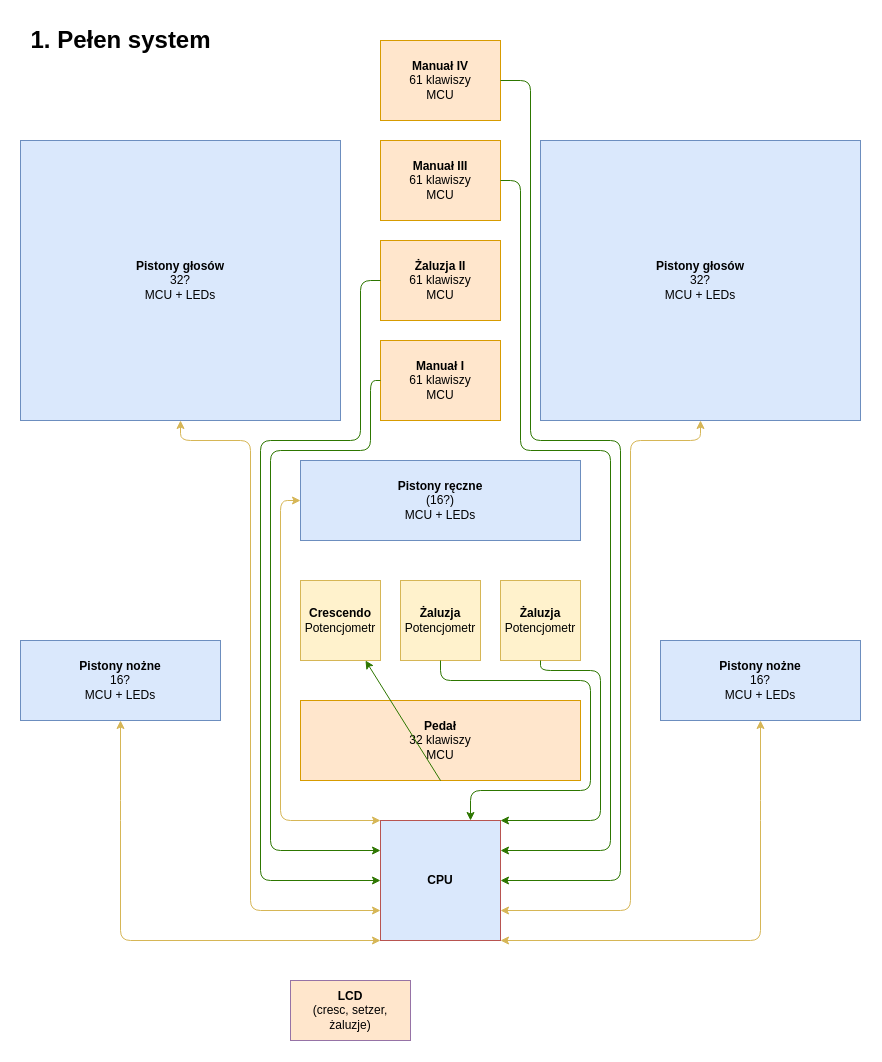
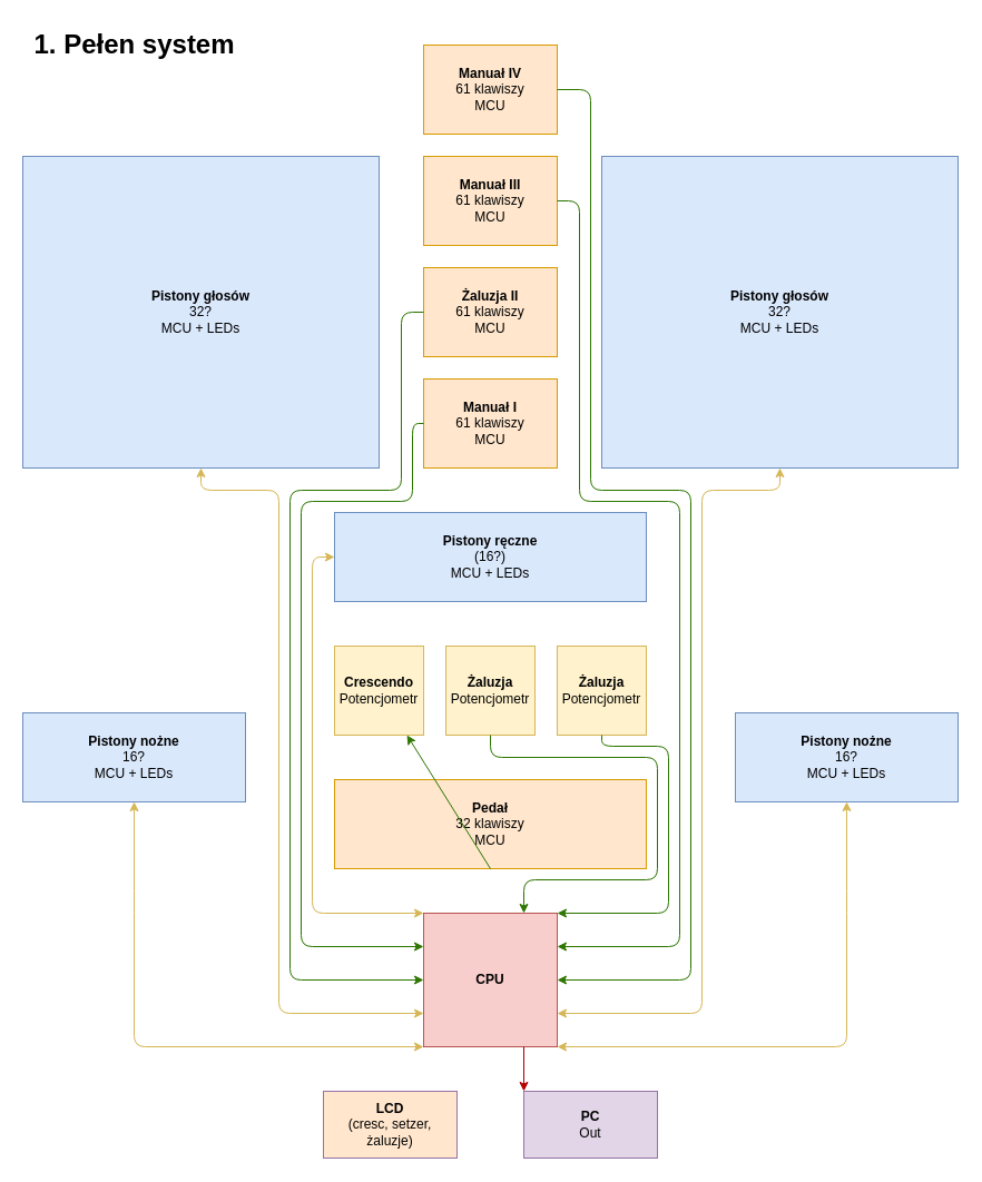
  <mxCell id="0" />
  <mxCell id="1" parent="0" />
  <mxCell id="2" value="&lt;div&gt;&lt;b&gt;Żaluzja II&lt;/b&gt;&lt;/div&gt;&lt;div&gt;61 klawiszy&lt;/div&gt;&lt;div&gt;MCU&lt;/div&gt;" style="rounded=0;whiteSpace=wrap;html=1;fillColor=#ffe6cc;strokeColor=#d79b00;" vertex="1" parent="1"><mxGeometry x="380" y="240" width="120" height="80" as="geometry" /></mxCell>
  <mxCell id="3" value="&lt;div&gt;&lt;b&gt;Manuał I&lt;/b&gt;&lt;/div&gt;&lt;div&gt;61 klawiszy&lt;/div&gt;&lt;div&gt;MCU&lt;/div&gt;" style="rounded=0;whiteSpace=wrap;html=1;fillColor=#ffe6cc;strokeColor=#d79b00;" vertex="1" parent="1"><mxGeometry x="380" y="340" width="120" height="80" as="geometry" /></mxCell>
  <mxCell id="4" value="&lt;b&gt;Manuał III&lt;/b&gt;&lt;div&gt;61 klawiszy&lt;/div&gt;&lt;div&gt;MCU&lt;/div&gt;" style="rounded=0;whiteSpace=wrap;html=1;fillColor=#ffe6cc;strokeColor=#d79b00;" vertex="1" parent="1"><mxGeometry x="380" y="140" width="120" height="80" as="geometry" /></mxCell>
  <mxCell id="5" value="&lt;div&gt;&lt;font color=&quot;#000000&quot;&gt;&lt;b&gt;Pedał&lt;/b&gt;&lt;/font&gt;&lt;/div&gt;&lt;div&gt;32 klawiszy&lt;/div&gt;&lt;div&gt;MCU&lt;/div&gt;" style="rounded=0;whiteSpace=wrap;html=1;fillColor=#ffe6cc;strokeColor=#d79b00;" vertex="1" parent="1"><mxGeometry x="300" y="700" width="280" height="80" as="geometry" /></mxCell>
  <mxCell id="6" value="&lt;div&gt;&lt;b&gt;Żaluzja&lt;/b&gt;&lt;/div&gt;&lt;div&gt;Potencjometr&lt;/div&gt;" style="rounded=0;whiteSpace=wrap;html=1;fillColor=#fff2cc;strokeColor=#d6b656;" vertex="1" parent="1"><mxGeometry x="400" y="580" width="80" height="80" as="geometry" /></mxCell>
  <mxCell id="7" value="&lt;b&gt;Żaluzja&lt;/b&gt;&lt;div&gt;Potencjometr&lt;/div&gt;" style="rounded=0;whiteSpace=wrap;html=1;fillColor=#fff2cc;strokeColor=#d6b656;" vertex="1" parent="1"><mxGeometry x="500" y="580" width="80" height="80" as="geometry" /></mxCell>
  <mxCell id="8" value="&lt;b&gt;Pistony głosów&lt;/b&gt;&lt;br&gt;&lt;div&gt;32?&lt;/div&gt;&lt;div&gt;MCU + LEDs&lt;/div&gt;" style="rounded=0;whiteSpace=wrap;html=1;fillColor=#dae8fc;strokeColor=#6c8ebf;" vertex="1" parent="1"><mxGeometry y="140" width="320" height="280" as="geometry" x="20" /></mxCell>
  <mxCell id="9" value="&lt;b&gt;Pistony ręczne&lt;/b&gt;&lt;br&gt;&lt;div&gt;(16?)&lt;/div&gt;&lt;div&gt;MCU + LEDs&lt;/div&gt;" style="rounded=0;whiteSpace=wrap;html=1;fillColor=#dae8fc;strokeColor=#6c8ebf;" vertex="1" parent="1"><mxGeometry x="300" y="460" width="280" height="80" as="geometry" /></mxCell>
  <mxCell id="10" value="&lt;b&gt;Pistony głosów&lt;/b&gt;&lt;br&gt;32?&lt;div&gt;MCU + LEDs&lt;/div&gt;" style="rounded=0;whiteSpace=wrap;html=1;fillColor=#dae8fc;strokeColor=#6c8ebf;" vertex="1" parent="1"><mxGeometry x="540" y="140" width="320" height="280" as="geometry" /></mxCell>
  <mxCell id="11" value="&lt;b&gt;Pistony nożne&lt;/b&gt;&lt;br&gt;&lt;div&gt;16?&lt;/div&gt;&lt;div&gt;MCU + LEDs&lt;/div&gt;" style="rounded=0;whiteSpace=wrap;html=1;fillColor=#dae8fc;strokeColor=#6c8ebf;" vertex="1" parent="1"><mxGeometry y="640" width="200" height="80" as="geometry" x="20" /></mxCell>
  <mxCell id="12" value="&lt;b&gt;Pistony nożne&lt;/b&gt;&lt;br&gt;&lt;div&gt;16?&lt;/div&gt;&lt;div&gt;MCU + LEDs&lt;/div&gt;" style="rounded=0;whiteSpace=wrap;html=1;fillColor=#dae8fc;strokeColor=#6c8ebf;" vertex="1" parent="1"><mxGeometry x="660" y="640" width="200" height="80" as="geometry" /></mxCell>
- <mxCell id="13" value="&lt;b&gt;CPU&lt;/b&gt;" style="whiteSpace=wrap;html=1;aspect=fixed;fillColor=#dae8fc;strokeColor=#b85450;" vertex="1" parent="1"><mxGeometry x="380" y="820" width="120" height="120" as="geometry" /></mxCell>
+ <mxCell id="13" value="&lt;b&gt;CPU&lt;/b&gt;" style="whiteSpace=wrap;html=1;aspect=fixed;fillColor=#f8cecc;strokeColor=#b85450;" vertex="1" parent="1"><mxGeometry x="380" y="820" width="120" height="120" as="geometry" /></mxCell>
  <mxCell id="14" value="" style="endArrow=classic;html=1;exitX=0.5;exitY=1;exitDx=0;exitDy=0;fillColor=#60a917;strokeColor=#2D7600;" edge="1" parent="1" source="5" target="26"><mxGeometry width="50" height="50" relative="1" as="geometry"><mxPoint x="280" y="860" as="sourcePoint" /><mxPoint x="330" y="810" as="targetPoint" /></mxGeometry></mxCell>
  <mxCell id="15" value="" style="startArrow=classic;endArrow=classic;html=1;exitX=0.5;exitY=1;exitDx=0;exitDy=0;entryX=0;entryY=1;entryDx=0;entryDy=0;fillColor=#fff2cc;strokeColor=#d6b656;" edge="1" parent="1" source="11" target="13"><mxGeometry width="50" height="50" relative="1" as="geometry"><mxPoint x="140" y="860" as="sourcePoint" /><mxPoint x="190" y="810" as="targetPoint" /><Array as="points"><mxPoint x="120" y="810" /><mxPoint x="120" y="940" /></Array></mxGeometry></mxCell>
  <mxCell id="16" value="" style="startArrow=classic;endArrow=classic;html=1;exitX=0.5;exitY=1;exitDx=0;exitDy=0;entryX=1;entryY=1;entryDx=0;entryDy=0;fillColor=#fff2cc;strokeColor=#d6b656;" edge="1" parent="1" source="12" target="13"><mxGeometry width="50" height="50" relative="1" as="geometry"><mxPoint x="740" y="830" as="sourcePoint" /><mxPoint x="780" y="950" as="targetPoint" /><Array as="points"><mxPoint x="760" y="810" /><mxPoint x="760" y="940" /></Array></mxGeometry></mxCell>
  <mxCell id="17" value="" style="endArrow=classic;html=1;exitX=0.5;exitY=1;exitDx=0;exitDy=0;entryX=1;entryY=0;entryDx=0;entryDy=0;fillColor=#60a917;strokeColor=#2D7600;" edge="1" parent="1" source="7" target="13"><mxGeometry width="50" height="50" relative="1" as="geometry"><mxPoint x="640" y="860" as="sourcePoint" /><mxPoint x="600" y="900" as="targetPoint" /><Array as="points"><mxPoint x="540" y="670" /><mxPoint x="600" y="670" /><mxPoint x="600" y="820" /></Array></mxGeometry></mxCell>
  <mxCell id="18" value="" style="startArrow=classic;endArrow=classic;html=1;exitX=0;exitY=0.5;exitDx=0;exitDy=0;entryX=0;entryY=0;entryDx=0;entryDy=0;fillColor=#fff2cc;strokeColor=#d6b656;" edge="1" parent="1" source="9" target="13"><mxGeometry width="50" height="50" relative="1" as="geometry"><mxPoint x="110" y="580" as="sourcePoint" /><mxPoint x="160" y="530" as="targetPoint" /><Array as="points"><mxPoint x="280" y="500" /><mxPoint x="280" y="820" /></Array></mxGeometry></mxCell>
  <mxCell id="19" value="" style="endArrow=classic;html=1;exitX=0;exitY=0.5;exitDx=0;exitDy=0;entryX=0;entryY=0.25;entryDx=0;entryDy=0;fillColor=#60a917;strokeColor=#2D7600;" edge="1" parent="1" source="3" target="13"><mxGeometry width="50" height="50" relative="1" as="geometry"><mxPoint x="140" y="500" as="sourcePoint" /><mxPoint x="370" y="450" as="targetPoint" /><Array as="points"><mxPoint x="370" y="380" /><mxPoint x="370" y="450" /><mxPoint x="270" y="450" /><mxPoint x="270" y="850" /></Array></mxGeometry></mxCell>
  <mxCell id="20" value="" style="endArrow=classic;html=1;exitX=0;exitY=0.5;exitDx=0;exitDy=0;fillColor=#60a917;strokeColor=#2D7600;entryX=0;entryY=0.5;entryDx=0;entryDy=0;" edge="1" parent="1" source="2" target="13"><mxGeometry width="50" height="50" relative="1" as="geometry"><mxPoint x="160" y="540" as="sourcePoint" /><mxPoint x="350" y="930" as="targetPoint" /><Array as="points"><mxPoint x="360" y="280" /><mxPoint x="360" y="440" /><mxPoint x="260" y="440" /><mxPoint x="260" y="880" /></Array></mxGeometry></mxCell>
  <mxCell id="21" value="" style="startArrow=classic;endArrow=classic;html=1;exitX=0.5;exitY=1;exitDx=0;exitDy=0;fillColor=#fff2cc;strokeColor=#d6b656;entryX=0;entryY=0.75;entryDx=0;entryDy=0;" edge="1" parent="1" source="8" target="13"><mxGeometry width="50" height="50" relative="1" as="geometry"><mxPoint x="120" y="510" as="sourcePoint" /><mxPoint x="340" y="970" as="targetPoint" /><Array as="points"><mxPoint x="180" y="440" /><mxPoint x="250" y="440" /><mxPoint x="250" y="910" /></Array></mxGeometry></mxCell>
  <mxCell id="22" value="" style="endArrow=classic;html=1;exitX=1;exitY=0.5;exitDx=0;exitDy=0;entryX=1;entryY=0.25;entryDx=0;entryDy=0;fillColor=#60a917;strokeColor=#2D7600;" edge="1" parent="1" source="4" target="13"><mxGeometry width="50" height="50" relative="1" as="geometry"><mxPoint x="650" y="540" as="sourcePoint" /><mxPoint x="700" y="490" as="targetPoint" /><Array as="points"><mxPoint x="520" y="180" /><mxPoint x="520" y="450" /><mxPoint x="610" y="450" /><mxPoint x="610" y="850" /></Array></mxGeometry></mxCell>
  <mxCell id="23" value="" style="startArrow=classic;endArrow=classic;html=1;exitX=0.5;exitY=1;exitDx=0;exitDy=0;entryX=1;entryY=0.75;entryDx=0;entryDy=0;fillColor=#fff2cc;strokeColor=#d6b656;" edge="1" parent="1" source="10" target="13"><mxGeometry width="50" height="50" relative="1" as="geometry"><mxPoint x="680" y="570" as="sourcePoint" /><mxPoint x="730" y="520" as="targetPoint" /><Array as="points"><mxPoint x="700" y="440" /><mxPoint x="630" y="440" /><mxPoint x="630" y="910" /></Array></mxGeometry></mxCell>
  <mxCell id="24" value="&lt;b&gt;LCD&lt;/b&gt;&lt;div&gt;(cresc, setzer, żaluzje)&lt;/div&gt;" style="rounded=0;whiteSpace=wrap;html=1;fillColor=#ffe6cc;strokeColor=#9673a6;" vertex="1" parent="1"><mxGeometry x="290" y="980" width="120" height="60" as="geometry" /></mxCell>
  <mxCell id="25" value="1. Pełen system" style="text;strokeColor=none;fillColor=none;html=1;fontSize=24;fontStyle=1;verticalAlign=middle;align=center;" vertex="1" parent="1"><mxGeometry width="200" height="40" as="geometry" x="20" y="20" /></mxCell>
  <mxCell id="26" value="&lt;div&gt;&lt;b&gt;Crescendo&lt;/b&gt;&lt;/div&gt;&lt;div&gt;Potencjometr&lt;/div&gt;" style="rounded=0;whiteSpace=wrap;html=1;fillColor=#fff2cc;strokeColor=#d6b656;" vertex="1" parent="1"><mxGeometry x="300" y="580" width="80" height="80" as="geometry" /></mxCell>
  <mxCell id="27" value="" style="endArrow=classic;html=1;exitX=0.5;exitY=1;exitDx=0;exitDy=0;entryX=0.75;entryY=0;entryDx=0;entryDy=0;fillColor=#60a917;strokeColor=#2D7600;" edge="1" parent="1" source="6" target="13"><mxGeometry width="50" height="50" relative="1" as="geometry"><mxPoint x="680" y="840" as="sourcePoint" /><mxPoint x="730" y="790" as="targetPoint" /><Array as="points"><mxPoint x="440" y="680" /><mxPoint x="590" y="680" /><mxPoint x="590" y="790" /><mxPoint x="470" y="790" /></Array></mxGeometry></mxCell>
  <mxCell id="28" value="&lt;b&gt;Manuał IV&lt;/b&gt;&lt;div&gt;61 klawiszy&lt;/div&gt;&lt;div&gt;MCU&lt;/div&gt;" style="rounded=0;whiteSpace=wrap;html=1;fillColor=#ffe6cc;strokeColor=#d79b00;" vertex="1" parent="1"><mxGeometry x="380" y="40" width="120" height="80" as="geometry" /></mxCell>
  <mxCell id="29" value="" style="endArrow=classic;html=1;exitX=1;exitY=0.5;exitDx=0;exitDy=0;entryX=1;entryY=0.5;entryDx=0;entryDy=0;fillColor=#60a917;strokeColor=#2D7600;" edge="1" parent="1" source="28" target="13"><mxGeometry width="50" height="50" relative="1" as="geometry"><mxPoint x="580" y="100" as="sourcePoint" /><mxPoint x="660" y="530" as="targetPoint" /><Array as="points"><mxPoint x="530" y="80" /><mxPoint x="530" y="440" /><mxPoint x="620" y="440" /><mxPoint x="620" y="880" /></Array></mxGeometry></mxCell>
+ <mxCell id="30" value="" style="endArrow=classic;html=1;exitX=0.75;exitY=1;exitDx=0;exitDy=0;fillColor=#e51400;strokeColor=#B20000;entryX=0;entryY=0;entryDx=0;entryDy=0;" edge="1" parent="1" source="13" target="31"><mxGeometry width="50" height="50" relative="1" as="geometry"><mxPoint x="560" y="1050" as="sourcePoint" /><mxPoint x="470" y="1020" as="targetPoint" /></mxGeometry></mxCell>
+ <mxCell id="31" value="&lt;b&gt;PC&lt;/b&gt;&lt;div&gt;Out&lt;/div&gt;" style="rounded=0;whiteSpace=wrap;html=1;fillColor=#e1d5e7;strokeColor=#9673a6;" vertex="1" parent="1"><mxGeometry x="470" y="980" width="120" height="60" as="geometry" /></mxCell>
